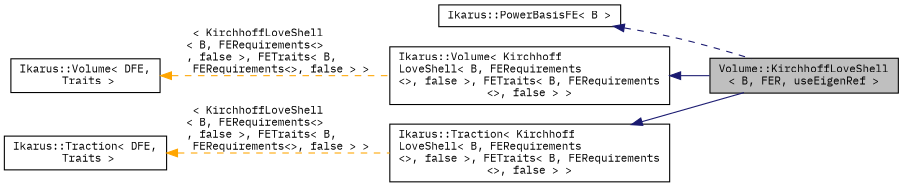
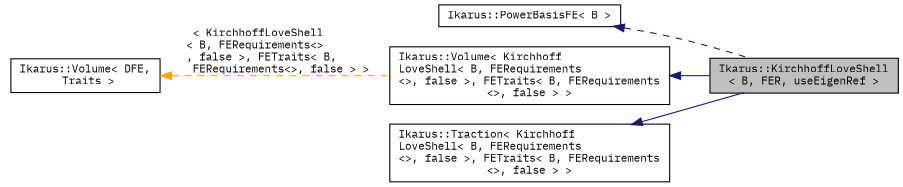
  digraph {
    fontname="IBM Plex Mono"
    rankdir=LR
    node [color=black fillcolor=white fontname="IBM Plex Mono" fontsize=10 shape=record style=filled]
    edge [color=midnightblue dir=back fontname="IBM Plex Mono" fontsize=10 labelfontname=Helvetica labelfontsize=10 style=dashed]
-   n1 [fillcolor=grey75 fontcolor=black height=0.2 label="Volume::KirchhoffLoveShell\l\< B, FER, useEigenRef \>" width=0.4]
+   n1 [fillcolor=grey75 fontcolor=black height=0.2 label="Ikarus::KirchhoffLoveShell\l\< B, FER, useEigenRef \>" width=0.4]
    n2 [height=0.2 label="Ikarus::PowerBasisFE\< B \>" width=0.4]
    n3 [height=0.2 label="Ikarus::Volume\< Kirchhoff\lLoveShell\< B, FERequirements\l\<\>, false \>, FETraits\< B, FERequirements\l\<\>, false \> \>" width=0.4]
    n4 [height=0.2 label="Ikarus::Volume\< DFE,\l Traits \>" width=0.4]
    n5 [height=0.2 label="Ikarus::Traction\< Kirchhoff\lLoveShell\< B, FERequirements\l\<\>, false \>, FETraits\< B, FERequirements\l\<\>, false \> \>" width=0.4]
-   n6 [height=0.2 label="Ikarus::Traction\< DFE,\l Traits \>" width=0.4]
    n2 -> n1
    n3 -> n1 [style=solid]
    n4 -> n3 [color=orange label=" \< KirchhoffLoveShell\l\< B, FERequirements\<\>\l, false \>, FETraits\< B,\l FERequirements\<\>, false \> \>"]
    n5 -> n1 [style=solid]
-   n6 -> n5 [color=orange label=" \< KirchhoffLoveShell\l\< B, FERequirements\<\>\l, false \>, FETraits\< B,\l FERequirements\<\>, false \> \>"]
  }
